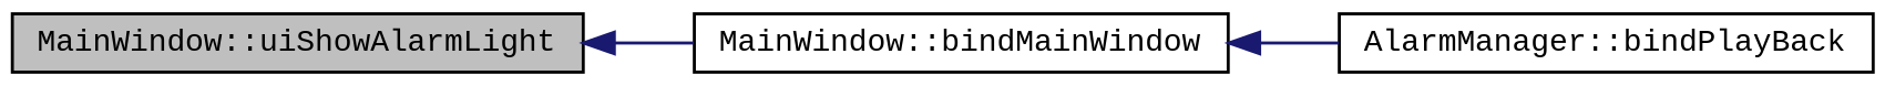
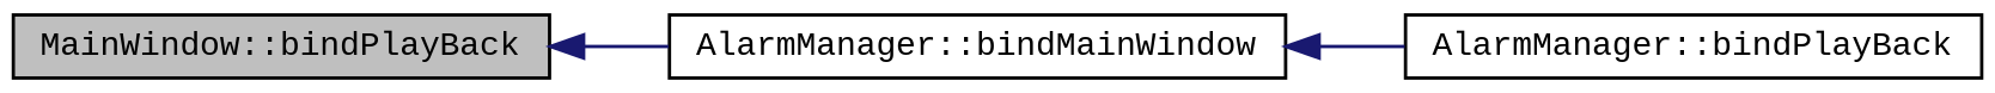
  digraph {
    fontname="Liberation Mono"
    rankdir=LR
    node [color=black fillcolor=white fontname="Liberation Mono" fontsize=10 shape=record style=filled]
    edge [color=midnightblue dir=back fontname="Liberation Mono" fontsize=10 labelfontname=Helvetica labelfontsize=10 style=solid]
-   n1 [fillcolor=grey75 fontcolor=black height=0.2 label="MainWindow::uiShowAlarmLight" width=0.4]
-   n2 [height=0.2 label="MainWindow::bindMainWindow" width=0.4]
+   n1 [fillcolor=grey75 fontcolor=black height=0.2 label="MainWindow::bindPlayBack" width=0.4]
+   n2 [height=0.2 label="AlarmManager::bindMainWindow" width=0.4]
    n3 [height=0.2 label="AlarmManager::bindPlayBack" width=0.4]
    n1 -> n2
    n2 -> n3
  }
